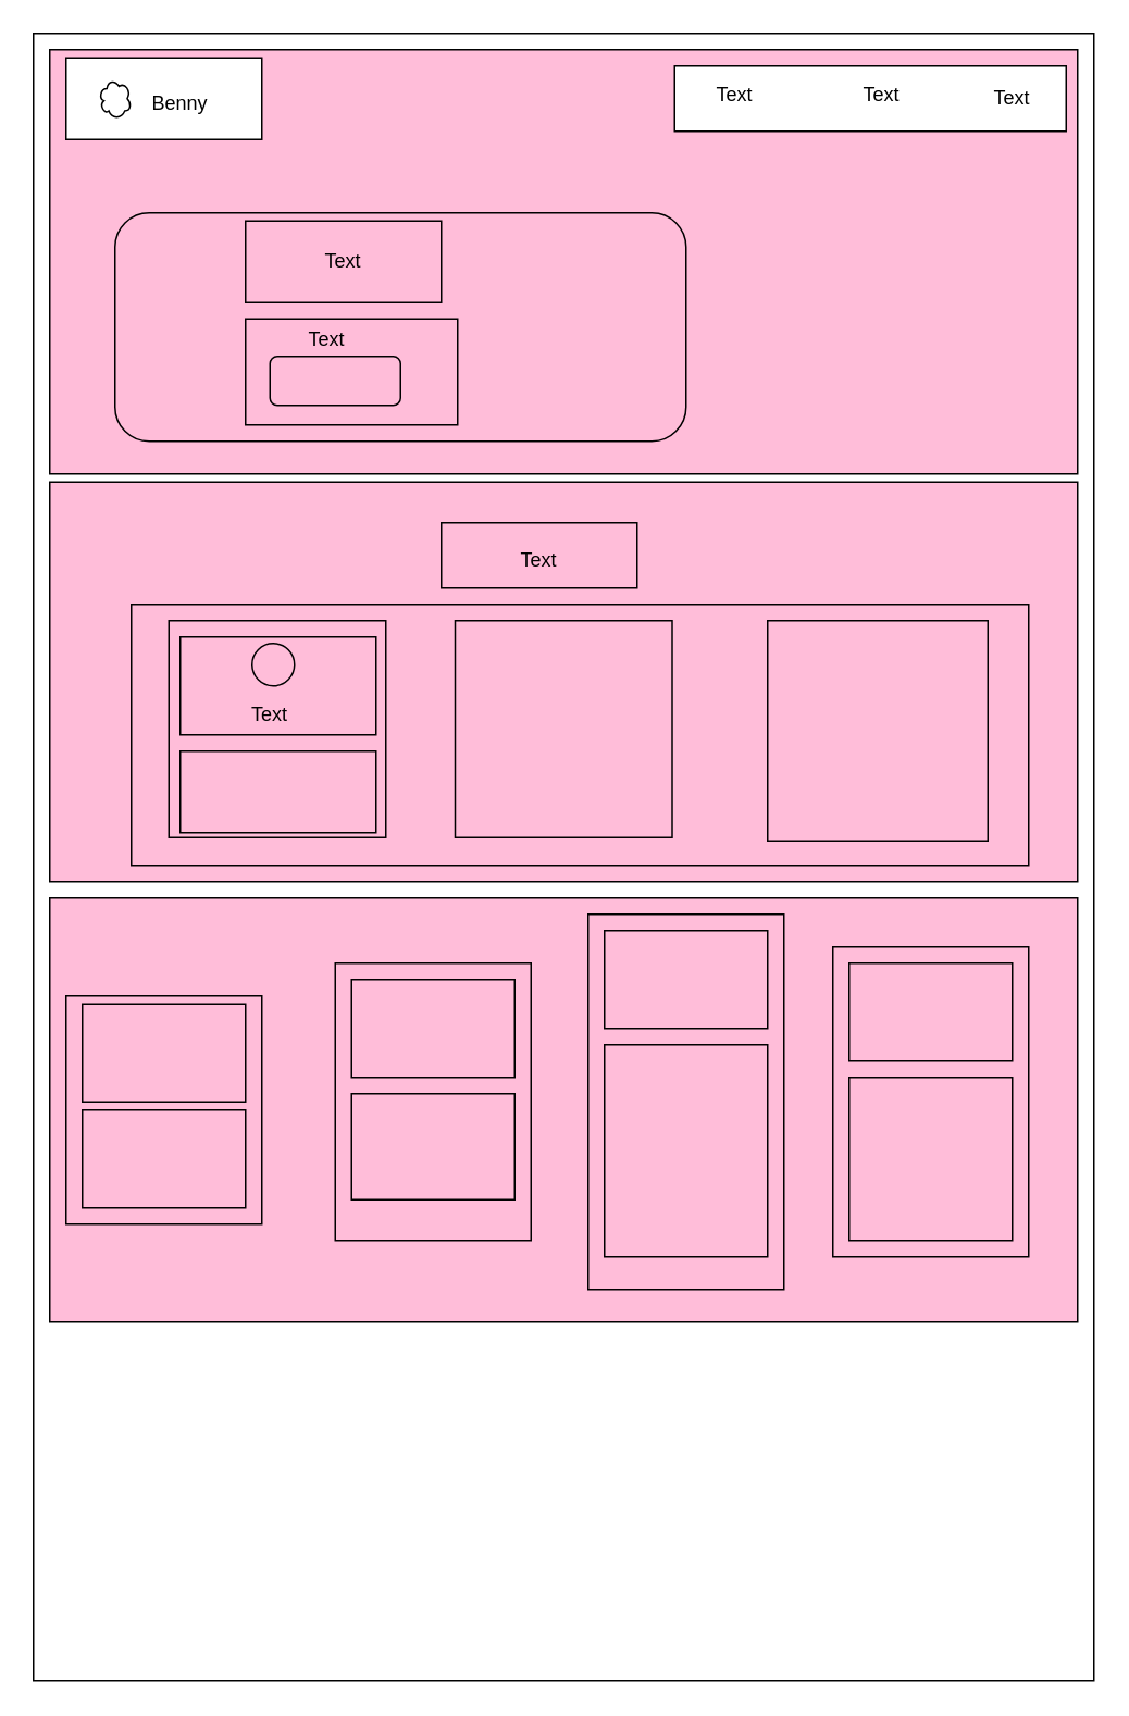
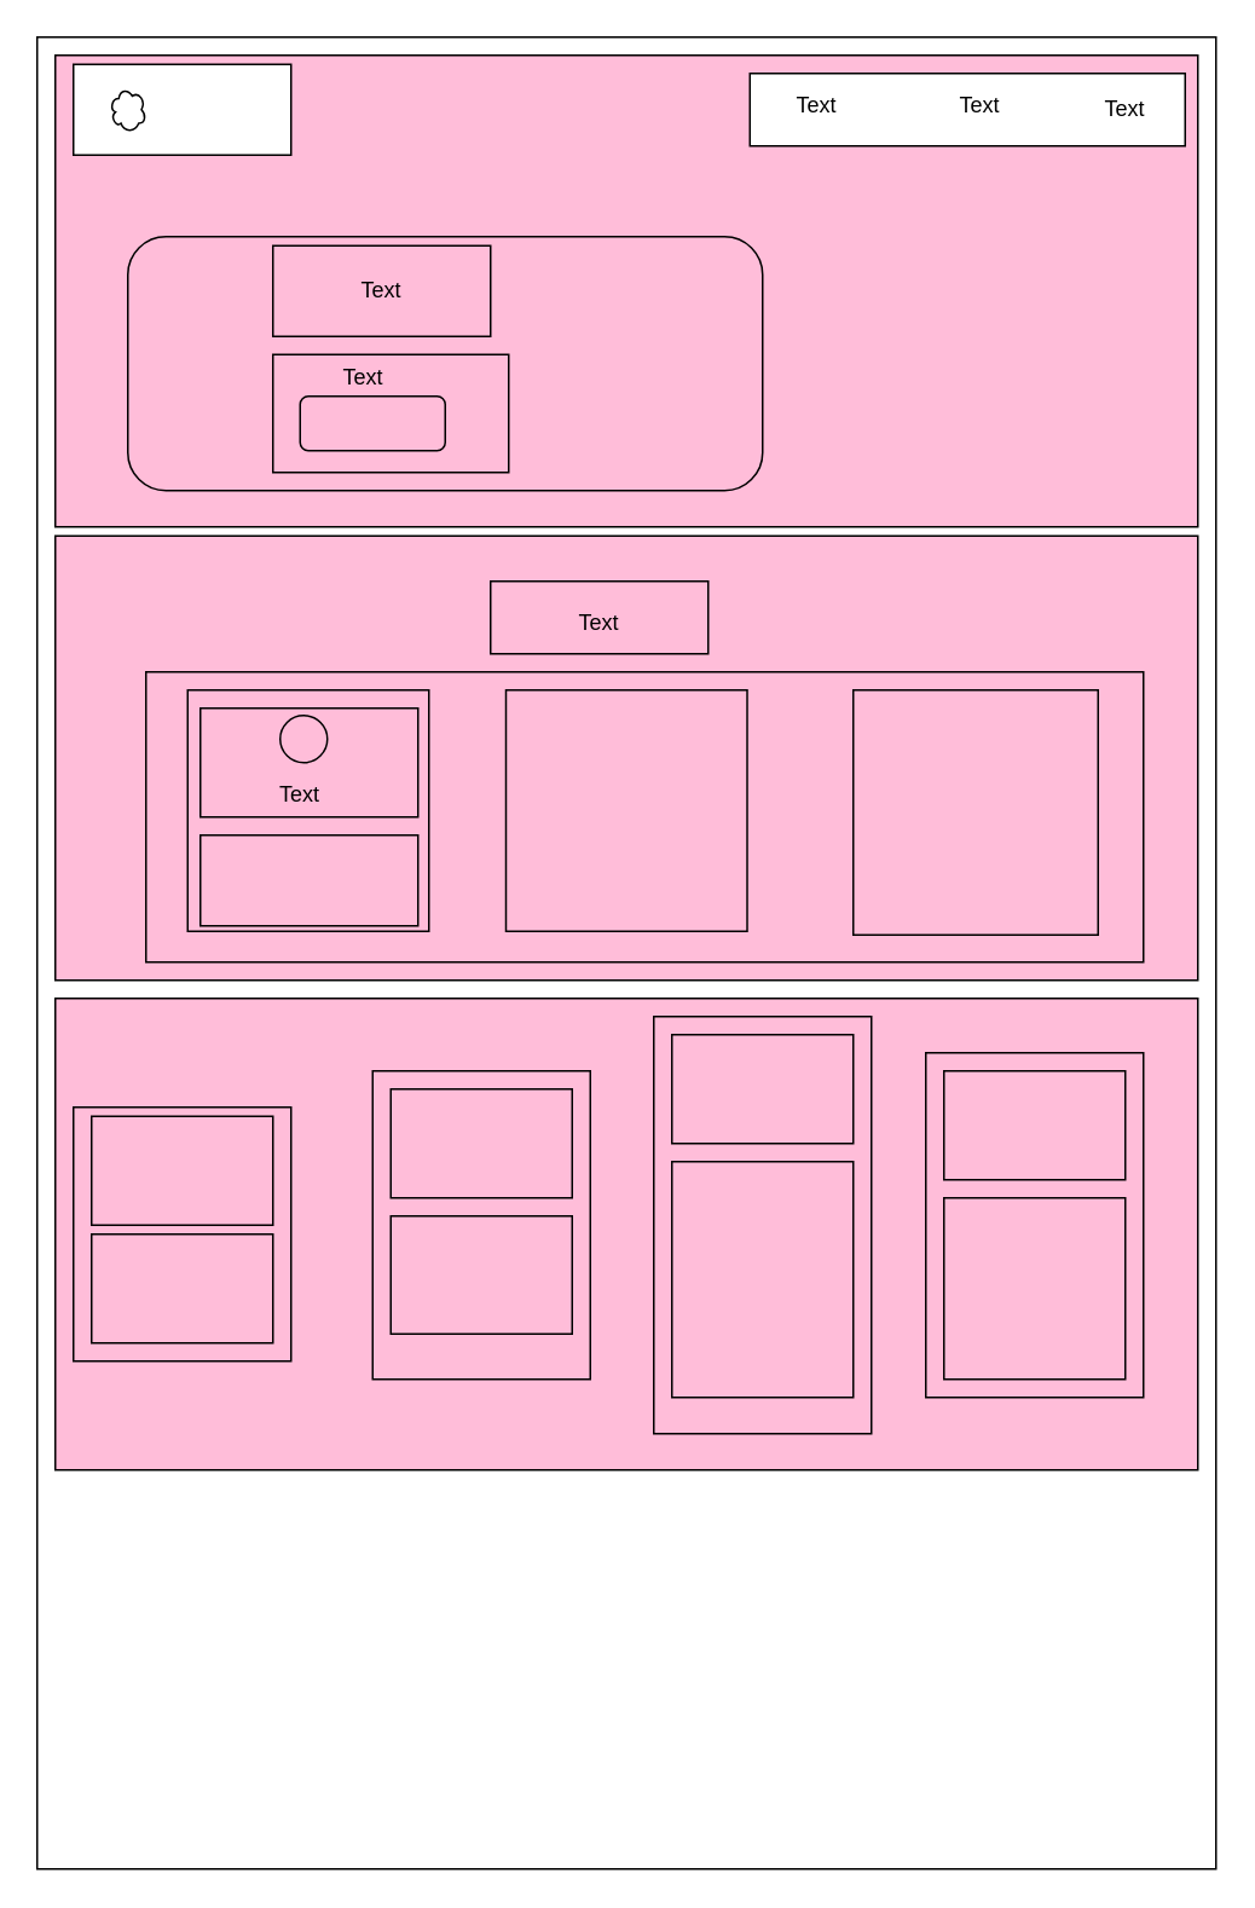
  <mxCell id="0" />
  <mxCell id="1" parent="0" />
  <mxCell id="2" value="" style="rounded=0;whiteSpace=wrap;html=1;" parent="1" vertex="1"><mxGeometry x="20" y="20" width="650" height="1010" as="geometry" /></mxCell>
  <mxCell id="3" value="" style="rounded=0;whiteSpace=wrap;html=1;fillColor=#FFBDD9;" parent="1" vertex="1"><mxGeometry x="30" y="30" width="630" height="260" as="geometry" /></mxCell>
  <mxCell id="4" value="" style="rounded=0;whiteSpace=wrap;html=1;" parent="1" vertex="1"><mxGeometry x="40" y="35" width="120" height="50" as="geometry" /></mxCell>
  <mxCell id="5" value="" style="ellipse;shape=cloud;whiteSpace=wrap;html=1;" parent="1" vertex="1"><mxGeometry x="60" y="47.5" width="20" height="25" as="geometry" /></mxCell>
- <mxCell id="6" value="Benny" style="text;html=1;strokeColor=none;fillColor=none;align=center;verticalAlign=middle;whiteSpace=wrap;rounded=0;" parent="1" vertex="1"><mxGeometry x="90" y="52.5" width="40" height="20" as="geometry" /></mxCell>
  <mxCell id="7" value="" style="rounded=0;whiteSpace=wrap;html=1;" parent="1" vertex="1"><mxGeometry x="413" y="40" width="240" height="40" as="geometry" /></mxCell>
  <mxCell id="8" value="Text" style="text;html=1;strokeColor=none;fillColor=none;align=center;verticalAlign=middle;whiteSpace=wrap;rounded=0;" parent="1" vertex="1"><mxGeometry x="430" y="47.5" width="40" height="20" as="geometry" /></mxCell>
  <mxCell id="9" value="Text" style="text;html=1;strokeColor=none;fillColor=none;align=center;verticalAlign=middle;whiteSpace=wrap;rounded=0;" parent="1" vertex="1"><mxGeometry x="520" y="47.5" width="40" height="20" as="geometry" /></mxCell>
  <mxCell id="10" value="Text" style="text;html=1;strokeColor=none;fillColor=none;align=center;verticalAlign=middle;whiteSpace=wrap;rounded=0;" parent="1" vertex="1"><mxGeometry x="600" y="50" width="40" height="20" as="geometry" /></mxCell>
  <mxCell id="11" value="" style="rounded=1;whiteSpace=wrap;html=1;fillColor=#FFBDD9;" parent="1" vertex="1"><mxGeometry x="70" y="130" width="350" height="140" as="geometry" /></mxCell>
  <mxCell id="12" value="" style="rounded=0;whiteSpace=wrap;html=1;fillColor=#FFBDD9;" parent="1" vertex="1"><mxGeometry x="150" y="135" width="120" height="50" as="geometry" /></mxCell>
  <mxCell id="13" value="Text" style="text;html=1;strokeColor=none;fillColor=none;align=center;verticalAlign=middle;whiteSpace=wrap;rounded=0;" parent="1" vertex="1"><mxGeometry x="160" y="150" width="100" height="20" as="geometry" /></mxCell>
  <mxCell id="14" value="" style="rounded=0;whiteSpace=wrap;html=1;fillColor=#FFBDD9;" parent="1" vertex="1"><mxGeometry x="150" y="195" width="130" height="65" as="geometry" /></mxCell>
  <mxCell id="15" value="Text" style="text;html=1;strokeColor=none;fillColor=none;align=center;verticalAlign=middle;whiteSpace=wrap;rounded=0;" parent="1" vertex="1"><mxGeometry x="180" y="198" width="40" height="20" as="geometry" /></mxCell>
  <mxCell id="16" value="" style="rounded=1;whiteSpace=wrap;html=1;fillColor=#FFBDD9;" parent="1" vertex="1"><mxGeometry x="165" y="218" width="80" height="30" as="geometry" /></mxCell>
  <mxCell id="17" value="" style="rounded=0;whiteSpace=wrap;html=1;fillColor=#FFBDD9;" parent="1" vertex="1"><mxGeometry x="30" y="295" width="630" height="245" as="geometry" /></mxCell>
  <mxCell id="18" value="" style="rounded=0;whiteSpace=wrap;html=1;fillColor=#FFBDD9;" parent="1" vertex="1"><mxGeometry x="270" y="320" width="120" height="40" as="geometry" /></mxCell>
  <mxCell id="19" value="Text" style="text;html=1;strokeColor=none;fillColor=none;align=center;verticalAlign=middle;whiteSpace=wrap;rounded=0;" parent="1" vertex="1"><mxGeometry x="310" y="332.5" width="40" height="20" as="geometry" /></mxCell>
  <mxCell id="20" value="" style="rounded=0;whiteSpace=wrap;html=1;fillColor=#FFBDD9;" parent="1" vertex="1"><mxGeometry x="80" y="370" width="550" height="160" as="geometry" /></mxCell>
  <mxCell id="21" value="" style="whiteSpace=wrap;html=1;aspect=fixed;fillColor=#FFBDD9;" parent="1" vertex="1"><mxGeometry x="103" y="380" width="133" height="133" as="geometry" /></mxCell>
  <mxCell id="22" value="" style="whiteSpace=wrap;html=1;aspect=fixed;fillColor=#FFBDD9;" parent="1" vertex="1"><mxGeometry x="278.5" y="380" width="133" height="133" as="geometry" /></mxCell>
  <mxCell id="23" value="" style="whiteSpace=wrap;html=1;aspect=fixed;fillColor=#FFBDD9;" parent="1" vertex="1"><mxGeometry x="470" y="380" width="135" height="135" as="geometry" /></mxCell>
  <mxCell id="24" value="" style="ellipse;whiteSpace=wrap;html=1;aspect=fixed;fillColor=#FFBDD9;" parent="1" vertex="1"><mxGeometry x="150" y="394" width="26" height="26" as="geometry" /></mxCell>
  <mxCell id="25" value="" style="rounded=0;whiteSpace=wrap;html=1;fillColor=#FFBDD9;" parent="1" vertex="1"><mxGeometry x="110" y="390" width="120" height="60" as="geometry" /></mxCell>
  <mxCell id="26" value="" style="ellipse;whiteSpace=wrap;html=1;aspect=fixed;fillColor=#FFBDD9;" parent="1" vertex="1"><mxGeometry x="154" y="394" width="26" height="26" as="geometry" /></mxCell>
  <mxCell id="27" value="Text" style="text;html=1;strokeColor=none;fillColor=none;align=center;verticalAlign=middle;whiteSpace=wrap;rounded=0;" parent="1" vertex="1"><mxGeometry x="145" y="428" width="40" height="20" as="geometry" /></mxCell>
  <mxCell id="28" value="" style="rounded=0;whiteSpace=wrap;html=1;fillColor=#FFBDD9;" parent="1" vertex="1"><mxGeometry x="110" y="460" width="120" height="50" as="geometry" /></mxCell>
  <mxCell id="29" value="" style="rounded=0;whiteSpace=wrap;html=1;fillColor=#FFBDD9;" parent="1" vertex="1"><mxGeometry x="30" y="550" width="630" height="260" as="geometry" /></mxCell>
  <mxCell id="30" value="" style="rounded=0;whiteSpace=wrap;html=1;fillColor=#FFBDD9;" parent="1" vertex="1"><mxGeometry x="40" y="610" width="120" height="140" as="geometry" /></mxCell>
  <mxCell id="31" value="" style="rounded=0;whiteSpace=wrap;html=1;fillColor=#FFBDD9;" parent="1" vertex="1"><mxGeometry x="205" y="590" width="120" height="170" as="geometry" /></mxCell>
  <mxCell id="32" value="" style="rounded=0;whiteSpace=wrap;html=1;fillColor=#FFBDD9;" parent="1" vertex="1"><mxGeometry x="360" y="560" width="120" height="230" as="geometry" /></mxCell>
  <mxCell id="33" value="" style="rounded=0;whiteSpace=wrap;html=1;fillColor=#FFBDD9;" parent="1" vertex="1"><mxGeometry x="510" y="580" width="120" height="190" as="geometry" /></mxCell>
  <mxCell id="34" value="" style="rounded=0;whiteSpace=wrap;html=1;fillColor=#FFBDD9;" parent="1" vertex="1"><mxGeometry x="50" y="615" width="100" height="60" as="geometry" /></mxCell>
  <mxCell id="35" value="" style="rounded=0;whiteSpace=wrap;html=1;fillColor=#FFBDD9;" parent="1" vertex="1"><mxGeometry x="50" y="680" width="100" height="60" as="geometry" /></mxCell>
  <mxCell id="36" value="" style="rounded=0;whiteSpace=wrap;html=1;fillColor=#FFBDD9;" parent="1" vertex="1"><mxGeometry x="215" y="600" width="100" height="60" as="geometry" /></mxCell>
  <mxCell id="37" value="" style="rounded=0;whiteSpace=wrap;html=1;fillColor=#FFBDD9;" parent="1" vertex="1"><mxGeometry x="215" y="670" width="100" height="65" as="geometry" /></mxCell>
  <mxCell id="38" value="" style="rounded=0;whiteSpace=wrap;html=1;fillColor=#FFBDD9;" parent="1" vertex="1"><mxGeometry x="370" y="640" width="100" height="130" as="geometry" /></mxCell>
  <mxCell id="39" value="" style="rounded=0;whiteSpace=wrap;html=1;fillColor=#FFBDD9;" parent="1" vertex="1"><mxGeometry x="370" y="570" width="100" height="60" as="geometry" /></mxCell>
  <mxCell id="40" value="" style="rounded=0;whiteSpace=wrap;html=1;fillColor=#FFBDD9;" parent="1" vertex="1"><mxGeometry x="520" y="590" width="100" height="60" as="geometry" /></mxCell>
  <mxCell id="41" value="" style="rounded=0;whiteSpace=wrap;html=1;fillColor=#FFBDD9;" parent="1" vertex="1"><mxGeometry x="520" y="660" width="100" height="100" as="geometry" /></mxCell>
